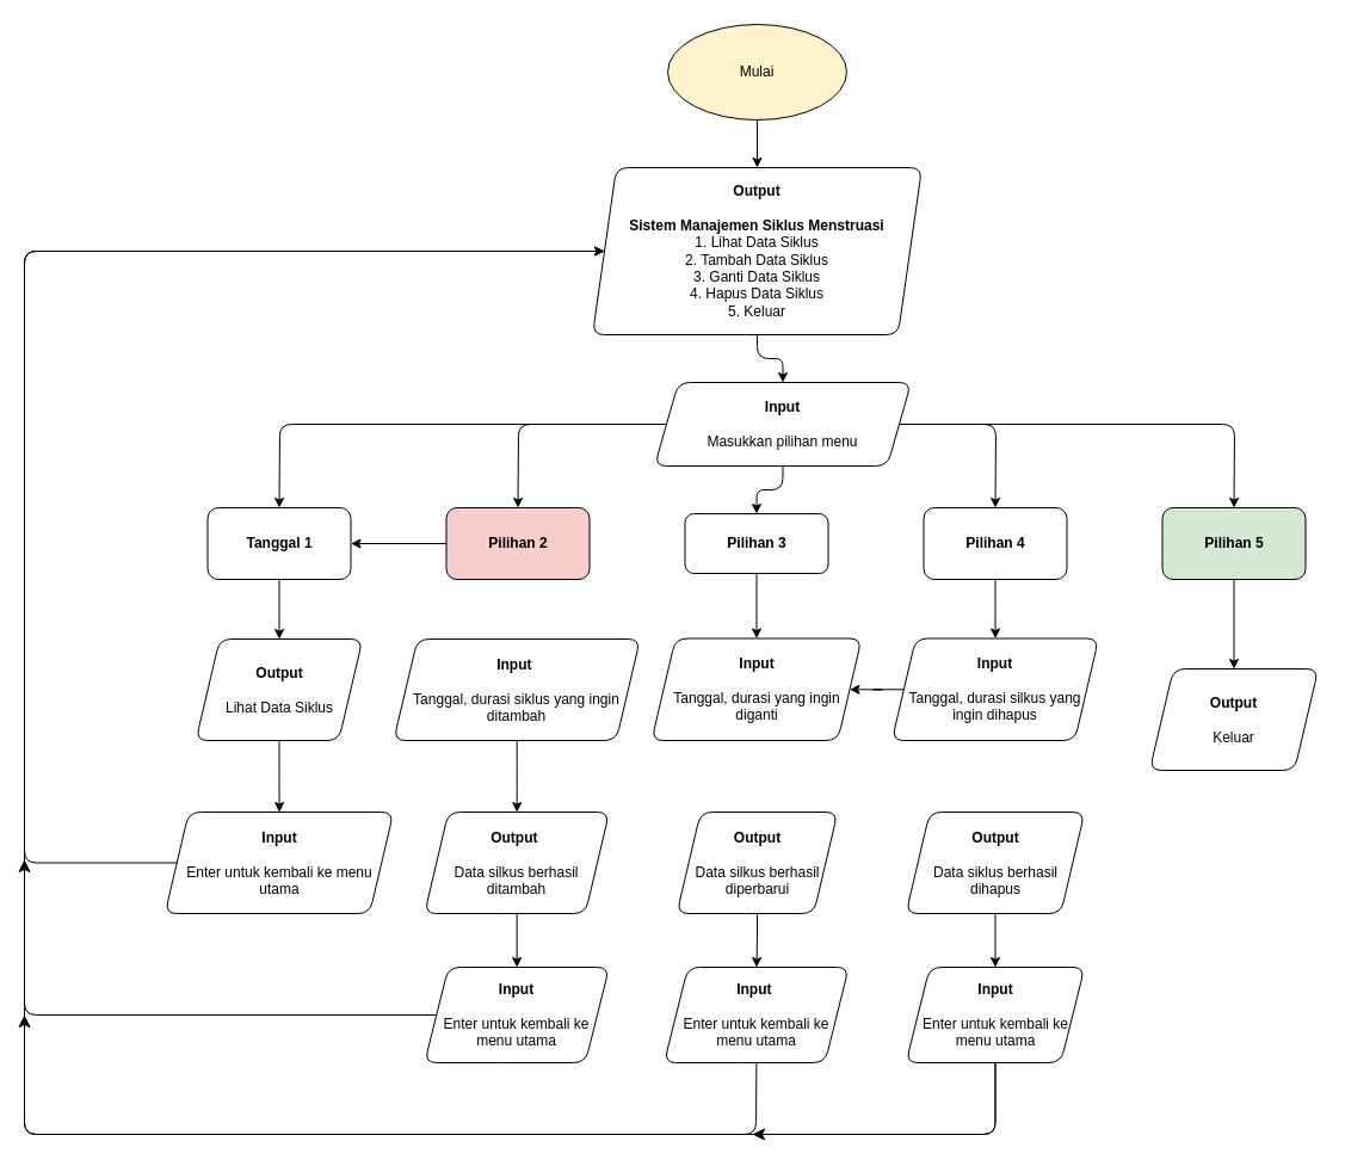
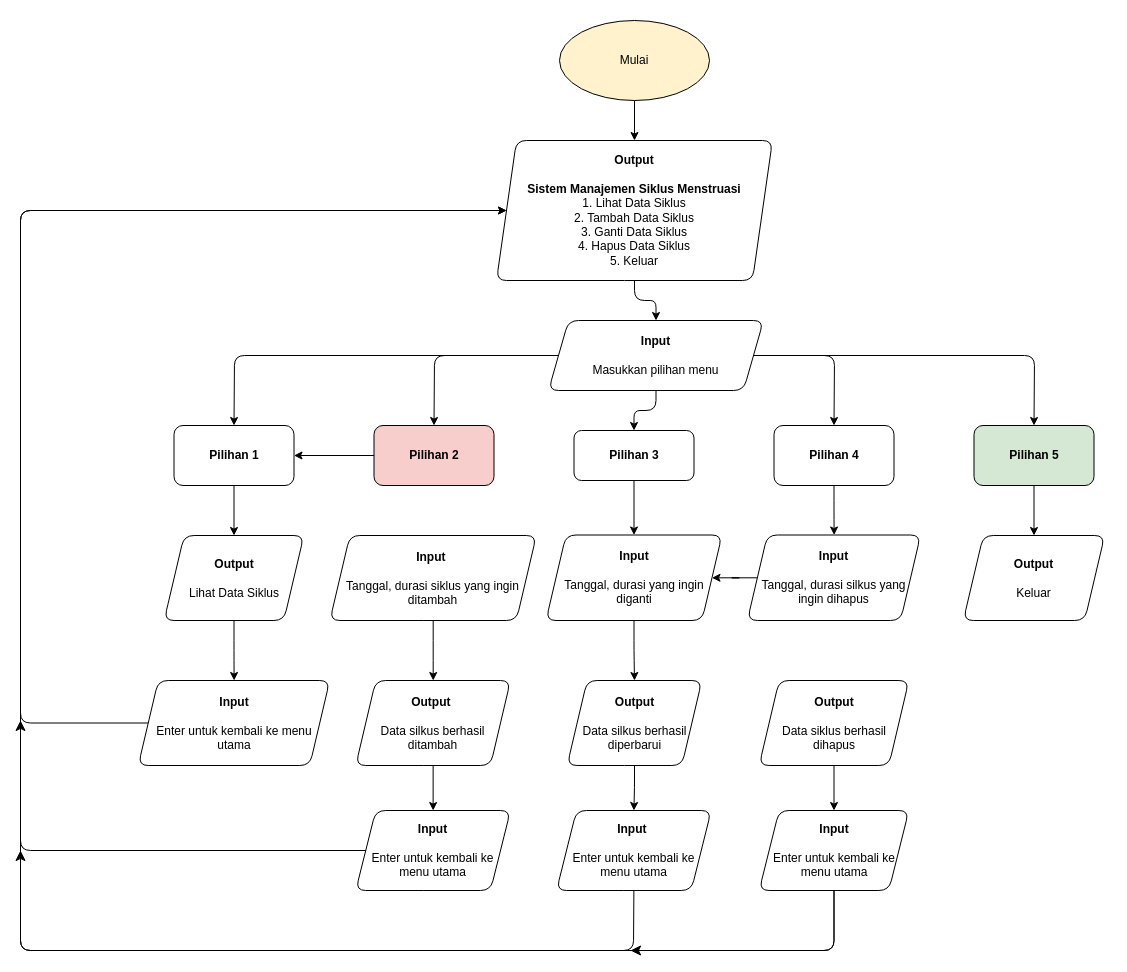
  <mxCell id="0" />
  <mxCell id="1" parent="0" />
  <mxCell id="2" value="Mulai" style="ellipse;whiteSpace=wrap;html=1;labelBackgroundColor=none;rounded=1;fillColor=#fff2cc;" parent="1" vertex="1"><mxGeometry x="559" y="20" width="150" height="80" as="geometry" /></mxCell>
  <mxCell id="3" value="&lt;b&gt;Output&lt;/b&gt;&lt;div&gt;&lt;br&gt;&lt;/div&gt;&lt;div&gt;&lt;div&gt;&lt;b&gt;Sistem Manajemen Siklus Menstruasi&lt;/b&gt;&lt;/div&gt;&lt;div&gt;1. Lihat Data Siklus&lt;/div&gt;&lt;div&gt;2. Tambah Data Siklus&lt;/div&gt;&lt;div&gt;3. Ganti Data Siklus&lt;/div&gt;&lt;div&gt;4. Hapus Data Siklus&lt;/div&gt;&lt;div&gt;5. Keluar&lt;/div&gt;&lt;/div&gt;" style="shape=parallelogram;perimeter=parallelogramPerimeter;whiteSpace=wrap;html=1;fixedSize=1;labelBackgroundColor=none;rounded=1;" parent="1" vertex="1"><mxGeometry x="496" y="140" width="276" height="140" as="geometry" /></mxCell>
  <mxCell id="4" value="" style="edgeStyle=orthogonalEdgeStyle;rounded=1;orthogonalLoop=1;jettySize=auto;html=1;labelBackgroundColor=none;fontColor=default;" parent="1" source="5" target="8" edge="1"><mxGeometry relative="1" as="geometry" /></mxCell>
  <mxCell id="5" value="&lt;b&gt;Input&lt;/b&gt;&lt;div&gt;&lt;br&gt;&lt;/div&gt;&lt;div&gt;Masukkan pilihan menu&lt;/div&gt;" style="shape=parallelogram;perimeter=parallelogramPerimeter;whiteSpace=wrap;html=1;fixedSize=1;labelBackgroundColor=none;rounded=1;" parent="1" vertex="1"><mxGeometry x="548" y="320" width="215" height="70" as="geometry" /></mxCell>
  <mxCell id="6" style="edgeStyle=orthogonalEdgeStyle;rounded=1;orthogonalLoop=1;jettySize=auto;html=1;exitX=0.5;exitY=1;exitDx=0;exitDy=0;entryX=0.5;entryY=0;entryDx=0;entryDy=0;labelBackgroundColor=none;fontColor=default;" parent="1" source="3" target="5" edge="1"><mxGeometry relative="1" as="geometry"><mxPoint x="629" y="291" as="sourcePoint" /><mxPoint x="632" y="330" as="targetPoint" /></mxGeometry></mxCell>
  <mxCell id="7" value="" style="edgeStyle=orthogonalEdgeStyle;rounded=1;orthogonalLoop=1;jettySize=auto;html=1;labelBackgroundColor=none;fontColor=default;" parent="1" source="8" target="27" edge="1"><mxGeometry relative="1" as="geometry" /></mxCell>
  <mxCell id="8" value="&lt;b&gt;Pilihan 3&lt;/b&gt;" style="whiteSpace=wrap;html=1;labelBackgroundColor=none;rounded=1;" parent="1" vertex="1"><mxGeometry x="573.5" y="430" width="120" height="50" as="geometry" /></mxCell>
  <mxCell id="9" value="" style="edgeStyle=orthogonalEdgeStyle;rounded=1;orthogonalLoop=1;jettySize=auto;html=1;labelBackgroundColor=none;fontColor=default;" parent="1" source="10" target="12" edge="1"><mxGeometry relative="1" as="geometry" /></mxCell>
  <mxCell id="10" value="&lt;b&gt;Pilihan 2&lt;/b&gt;" style="whiteSpace=wrap;html=1;labelBackgroundColor=none;rounded=1;fillColor=#f8cecc;" parent="1" vertex="1"><mxGeometry x="373.5" y="425" width="120" height="60" as="geometry" /></mxCell>
  <mxCell id="11" value="" style="edgeStyle=orthogonalEdgeStyle;rounded=1;orthogonalLoop=1;jettySize=auto;html=1;labelBackgroundColor=none;fontColor=default;" parent="1" source="12" target="18" edge="1"><mxGeometry relative="1" as="geometry" /></mxCell>
- <mxCell id="12" value="&lt;b&gt;Tanggal 1&lt;/b&gt;" style="whiteSpace=wrap;html=1;labelBackgroundColor=none;rounded=1;" parent="1" vertex="1"><mxGeometry x="173.5" y="425" width="120" height="60" as="geometry" /></mxCell>
+ <mxCell id="12" value="&lt;b&gt;Pilihan 1&lt;/b&gt;" style="whiteSpace=wrap;html=1;labelBackgroundColor=none;rounded=1;" parent="1" vertex="1"><mxGeometry x="173.5" y="425" width="120" height="60" as="geometry" /></mxCell>
  <mxCell id="13" value="" style="edgeStyle=orthogonalEdgeStyle;rounded=1;orthogonalLoop=1;jettySize=auto;html=1;labelBackgroundColor=none;fontColor=default;" parent="1" source="14" target="32" edge="1"><mxGeometry relative="1" as="geometry" /></mxCell>
  <mxCell id="14" value="&lt;b&gt;Pilihan 4&lt;/b&gt;" style="whiteSpace=wrap;html=1;labelBackgroundColor=none;rounded=1;" parent="1" vertex="1"><mxGeometry x="773.5" y="425" width="120" height="60" as="geometry" /></mxCell>
  <mxCell id="15" value="" style="edgeStyle=orthogonalEdgeStyle;rounded=1;orthogonalLoop=1;jettySize=auto;html=1;labelBackgroundColor=none;fontColor=default;" parent="1" source="16" target="36" edge="1"><mxGeometry relative="1" as="geometry" /></mxCell>
  <mxCell id="16" value="&lt;b&gt;Pilihan 5&lt;/b&gt;" style="whiteSpace=wrap;html=1;labelBackgroundColor=none;rounded=1;fillColor=#d5e8d4;" parent="1" vertex="1"><mxGeometry x="973.5" y="425" width="120" height="60" as="geometry" /></mxCell>
  <mxCell id="17" value="" style="edgeStyle=orthogonalEdgeStyle;rounded=1;orthogonalLoop=1;jettySize=auto;html=1;labelBackgroundColor=none;fontColor=default;" parent="1" source="18" target="20" edge="1"><mxGeometry relative="1" as="geometry" /></mxCell>
  <mxCell id="18" value="&lt;b&gt;Output&lt;/b&gt;&lt;div&gt;&lt;br&gt;&lt;/div&gt;&lt;div&gt;Lihat Data Siklus&lt;/div&gt;" style="shape=parallelogram;perimeter=parallelogramPerimeter;whiteSpace=wrap;html=1;fixedSize=1;labelBackgroundColor=none;rounded=1;" parent="1" vertex="1"><mxGeometry x="163.63" y="535" width="139.75" height="85" as="geometry" /></mxCell>
  <mxCell id="19" style="edgeStyle=orthogonalEdgeStyle;rounded=1;orthogonalLoop=1;jettySize=auto;html=1;exitX=0;exitY=0.5;exitDx=0;exitDy=0;entryX=0;entryY=0.5;entryDx=0;entryDy=0;labelBackgroundColor=none;fontColor=default;" parent="1" source="20" target="3" edge="1"><mxGeometry relative="1" as="geometry"><mxPoint x="20" y="210" as="targetPoint" /><Array as="points"><mxPoint x="20" y="722" /><mxPoint x="20" y="210" /></Array></mxGeometry></mxCell>
  <mxCell id="20" value="&lt;b&gt;Input&lt;/b&gt;&lt;div&gt;&lt;br&gt;&lt;/div&gt;&lt;div&gt;Enter untuk kembali ke menu utama&lt;/div&gt;" style="shape=parallelogram;perimeter=parallelogramPerimeter;whiteSpace=wrap;html=1;fixedSize=1;labelBackgroundColor=none;rounded=1;" parent="1" vertex="1"><mxGeometry x="137.75" y="680" width="191.5" height="85" as="geometry" /></mxCell>
  <mxCell id="21" value="" style="edgeStyle=orthogonalEdgeStyle;rounded=1;orthogonalLoop=1;jettySize=auto;html=1;labelBackgroundColor=none;fontColor=default;" parent="1" source="22" target="24" edge="1"><mxGeometry relative="1" as="geometry" /></mxCell>
  <mxCell id="22" value="&lt;b&gt;Input&amp;nbsp;&lt;/b&gt;&lt;div&gt;&lt;br&gt;&lt;/div&gt;&lt;div&gt;Tanggal, durasi siklus yang ingin ditambah&lt;/div&gt;" style="shape=parallelogram;perimeter=parallelogramPerimeter;whiteSpace=wrap;html=1;fixedSize=1;labelBackgroundColor=none;rounded=1;" parent="1" vertex="1"><mxGeometry x="329.37" y="535" width="206.5" height="85" as="geometry" /></mxCell>
  <mxCell id="23" value="" style="edgeStyle=orthogonalEdgeStyle;rounded=1;orthogonalLoop=1;jettySize=auto;html=1;labelBackgroundColor=none;fontColor=default;" parent="1" source="24" target="25" edge="1"><mxGeometry relative="1" as="geometry" /></mxCell>
  <mxCell id="24" value="&lt;b&gt;Output&lt;/b&gt;&amp;nbsp;&lt;div&gt;&lt;br&gt;&lt;/div&gt;&lt;div&gt;Data silkus berhasil ditambah&lt;/div&gt;" style="shape=parallelogram;perimeter=parallelogramPerimeter;whiteSpace=wrap;html=1;fixedSize=1;labelBackgroundColor=none;rounded=1;" parent="1" vertex="1"><mxGeometry x="355.25" y="680" width="154.75" height="85" as="geometry" /></mxCell>
  <mxCell id="25" value="&lt;b&gt;Input&lt;/b&gt;&lt;div&gt;&lt;br&gt;&lt;/div&gt;&lt;div&gt;Enter untuk kembali ke menu utama&lt;/div&gt;" style="shape=parallelogram;perimeter=parallelogramPerimeter;whiteSpace=wrap;html=1;fixedSize=1;labelBackgroundColor=none;rounded=1;" parent="1" vertex="1"><mxGeometry x="355.25" y="810" width="154.75" height="80" as="geometry" /></mxCell>
+ <mxCell id="26" value="" style="edgeStyle=orthogonalEdgeStyle;rounded=1;orthogonalLoop=1;jettySize=auto;html=1;labelBackgroundColor=none;fontColor=default;" parent="1" source="27" target="29" edge="1"><mxGeometry relative="1" as="geometry" /></mxCell>
  <mxCell id="27" value="&lt;b&gt;Input&lt;/b&gt;&lt;div&gt;&lt;br&gt;&lt;/div&gt;&lt;div&gt;Tanggal, durasi yang ingin diganti&lt;br&gt;&lt;/div&gt;" style="shape=parallelogram;perimeter=parallelogramPerimeter;whiteSpace=wrap;html=1;fixedSize=1;labelBackgroundColor=none;rounded=1;" parent="1" vertex="1"><mxGeometry x="545.5" y="534.5" width="176" height="85.5" as="geometry" /></mxCell>
  <mxCell id="28" value="" style="edgeStyle=orthogonalEdgeStyle;rounded=1;orthogonalLoop=1;jettySize=auto;html=1;labelBackgroundColor=none;fontColor=default;" parent="1" source="29" target="30" edge="1"><mxGeometry relative="1" as="geometry" /></mxCell>
  <mxCell id="29" value="&lt;b&gt;Output&lt;/b&gt;&lt;div&gt;&lt;br&gt;&lt;/div&gt;&lt;div&gt;Data silkus berhasil diperbarui&lt;/div&gt;" style="shape=parallelogram;perimeter=parallelogramPerimeter;whiteSpace=wrap;html=1;fixedSize=1;labelBackgroundColor=none;rounded=1;" parent="1" vertex="1"><mxGeometry x="566.63" y="680" width="134.75" height="85" as="geometry" /></mxCell>
  <mxCell id="30" value="&lt;b&gt;Input&amp;nbsp;&lt;/b&gt;&lt;div&gt;&lt;br&gt;&lt;/div&gt;&lt;div&gt;Enter untuk kembali ke menu utama&lt;/div&gt;" style="shape=parallelogram;perimeter=parallelogramPerimeter;whiteSpace=wrap;html=1;fixedSize=1;labelBackgroundColor=none;rounded=1;" parent="1" vertex="1"><mxGeometry x="556" y="810" width="154.75" height="80" as="geometry" /></mxCell>
  <mxCell id="31" value="" style="edgeStyle=orthogonalEdgeStyle;rounded=1;orthogonalLoop=1;jettySize=auto;html=1;labelBackgroundColor=none;fontColor=default;" parent="1" source="32" target="27" edge="1"><mxGeometry relative="1" as="geometry" /></mxCell>
  <mxCell id="32" value="&lt;b&gt;Input&lt;/b&gt;&lt;div&gt;&lt;br&gt;&lt;/div&gt;&lt;div&gt;Tanggal, durasi silkus yang ingin dihapus&lt;/div&gt;" style="shape=parallelogram;perimeter=parallelogramPerimeter;whiteSpace=wrap;html=1;fixedSize=1;labelBackgroundColor=none;rounded=1;" parent="1" vertex="1"><mxGeometry x="746.87" y="534.5" width="173.25" height="85.5" as="geometry" /></mxCell>
  <mxCell id="33" value="" style="edgeStyle=orthogonalEdgeStyle;rounded=1;orthogonalLoop=1;jettySize=auto;html=1;labelBackgroundColor=none;fontColor=default;" parent="1" source="34" target="35" edge="1"><mxGeometry relative="1" as="geometry" /></mxCell>
  <mxCell id="34" value="&lt;b&gt;Output&lt;/b&gt;&lt;div&gt;&lt;br&gt;&lt;/div&gt;&lt;div&gt;Data siklus berhasil dihapus&lt;/div&gt;" style="shape=parallelogram;perimeter=parallelogramPerimeter;whiteSpace=wrap;html=1;fixedSize=1;labelBackgroundColor=none;rounded=1;" parent="1" vertex="1"><mxGeometry x="758.63" y="680" width="149.75" height="85" as="geometry" /></mxCell>
  <mxCell id="35" value="&lt;b&gt;Input&lt;/b&gt;&lt;div&gt;&lt;br&gt;&lt;/div&gt;&lt;div&gt;Enter untuk kembali ke menu utama&lt;br&gt;&lt;/div&gt;" style="shape=parallelogram;perimeter=parallelogramPerimeter;whiteSpace=wrap;html=1;fixedSize=1;labelBackgroundColor=none;rounded=1;" parent="1" vertex="1"><mxGeometry x="758.62" y="810" width="149.75" height="80" as="geometry" /></mxCell>
- <mxCell id="36" value="&lt;b&gt;Output&lt;/b&gt;&lt;div&gt;&lt;br&gt;&lt;/div&gt;&lt;div&gt;Keluar&lt;/div&gt;" style="shape=parallelogram;perimeter=parallelogramPerimeter;whiteSpace=wrap;html=1;fixedSize=1;labelBackgroundColor=none;rounded=1;" parent="1" vertex="1"><mxGeometry x="962.81" y="560" width="141.38" height="85" as="geometry" /></mxCell>
+ <mxCell id="36" value="&lt;b&gt;Output&lt;/b&gt;&lt;div&gt;&lt;br&gt;&lt;/div&gt;&lt;div&gt;Keluar&lt;/div&gt;" style="shape=parallelogram;perimeter=parallelogramPerimeter;whiteSpace=wrap;html=1;fixedSize=1;labelBackgroundColor=none;rounded=1;" parent="1" vertex="1"><mxGeometry x="962.81" y="535" width="141.38" height="85" as="geometry" /></mxCell>
  <mxCell id="37" value="" style="endArrow=classic;html=1;rounded=1;exitX=0;exitY=0.5;exitDx=0;exitDy=0;entryX=0.5;entryY=0;entryDx=0;entryDy=0;labelBackgroundColor=none;fontColor=default;" parent="1" source="5" target="12" edge="1"><mxGeometry width="50" height="50" relative="1" as="geometry"><mxPoint x="560" y="450" as="sourcePoint" /><mxPoint x="610" y="400" as="targetPoint" /><Array as="points"><mxPoint x="234" y="355" /></Array></mxGeometry></mxCell>
  <mxCell id="38" value="" style="endArrow=classic;html=1;rounded=1;exitX=1;exitY=0.5;exitDx=0;exitDy=0;entryX=0.5;entryY=0;entryDx=0;entryDy=0;labelBackgroundColor=none;fontColor=default;" parent="1" source="5" target="16" edge="1"><mxGeometry width="50" height="50" relative="1" as="geometry"><mxPoint x="800" y="420" as="sourcePoint" /><mxPoint x="850" y="370" as="targetPoint" /><Array as="points"><mxPoint x="1034" y="355" /></Array></mxGeometry></mxCell>
  <mxCell id="39" value="" style="endArrow=classic;html=1;rounded=1;exitX=1;exitY=0.5;exitDx=0;exitDy=0;entryX=0.5;entryY=0;entryDx=0;entryDy=0;labelBackgroundColor=none;fontColor=default;" parent="1" source="5" target="14" edge="1"><mxGeometry width="50" height="50" relative="1" as="geometry"><mxPoint x="1090" y="310" as="sourcePoint" /><mxPoint x="1140" y="260" as="targetPoint" /><Array as="points"><mxPoint x="834" y="355" /></Array></mxGeometry></mxCell>
  <mxCell id="40" value="" style="endArrow=classic;html=1;rounded=1;exitX=0;exitY=0.5;exitDx=0;exitDy=0;entryX=0.5;entryY=0;entryDx=0;entryDy=0;labelBackgroundColor=none;fontColor=default;" parent="1" source="5" target="10" edge="1"><mxGeometry width="50" height="50" relative="1" as="geometry"><mxPoint x="720" y="360" as="sourcePoint" /><mxPoint x="770" y="310" as="targetPoint" /><Array as="points"><mxPoint x="434" y="355" /></Array></mxGeometry></mxCell>
  <mxCell id="41" value="" style="endArrow=classic;html=1;rounded=1;exitX=0.5;exitY=1;exitDx=0;exitDy=0;entryX=0.5;entryY=0;entryDx=0;entryDy=0;labelBackgroundColor=none;fontColor=default;" parent="1" source="2" target="3" edge="1"><mxGeometry width="50" height="50" relative="1" as="geometry"><mxPoint x="760" y="290" as="sourcePoint" /><mxPoint x="810" y="240" as="targetPoint" /></mxGeometry></mxCell>
  <mxCell id="42" value="" style="endArrow=classic;html=1;rounded=1;exitX=0.5;exitY=1;exitDx=0;exitDy=0;entryX=0;entryY=0.5;entryDx=0;entryDy=0;labelBackgroundColor=none;fontColor=default;" parent="1" source="30" target="3" edge="1"><mxGeometry width="50" height="50" relative="1" as="geometry"><mxPoint x="630" y="520" as="sourcePoint" /><mxPoint x="680" y="470" as="targetPoint" /><Array as="points"><mxPoint x="633" y="950" /><mxPoint x="20" y="950" /><mxPoint x="20" y="210" /></Array></mxGeometry></mxCell>
  <mxCell id="43" value="" style="edgeStyle=segmentEdgeStyle;endArrow=classic;html=1;curved=0;rounded=1;endSize=8;startSize=8;exitX=0.5;exitY=1;exitDx=0;exitDy=0;labelBackgroundColor=none;fontColor=default;" parent="1" source="35" edge="1"><mxGeometry width="50" height="50" relative="1" as="geometry"><mxPoint x="-120" y="765" as="sourcePoint" /><mxPoint x="20" y="850" as="targetPoint" /><Array as="points"><mxPoint x="834" y="950" /><mxPoint x="20" y="950" /></Array></mxGeometry></mxCell>
  <mxCell id="44" value="" style="edgeStyle=segmentEdgeStyle;endArrow=classic;html=1;curved=0;rounded=1;endSize=8;startSize=8;exitX=0.5;exitY=1;exitDx=0;exitDy=0;labelBackgroundColor=none;fontColor=default;" parent="1" source="35" edge="1"><mxGeometry width="50" height="50" relative="1" as="geometry"><mxPoint x="690" y="910" as="sourcePoint" /><mxPoint x="630" y="950" as="targetPoint" /><Array as="points"><mxPoint x="834" y="950" /></Array></mxGeometry></mxCell>
  <mxCell id="45" value="" style="edgeStyle=segmentEdgeStyle;endArrow=classic;html=1;curved=0;rounded=1;endSize=8;startSize=8;exitX=0;exitY=0.5;exitDx=0;exitDy=0;labelBackgroundColor=none;fontColor=default;" parent="1" source="25" edge="1"><mxGeometry width="50" height="50" relative="1" as="geometry"><mxPoint x="680" y="750" as="sourcePoint" /><mxPoint x="20" y="720" as="targetPoint" /></mxGeometry></mxCell>
